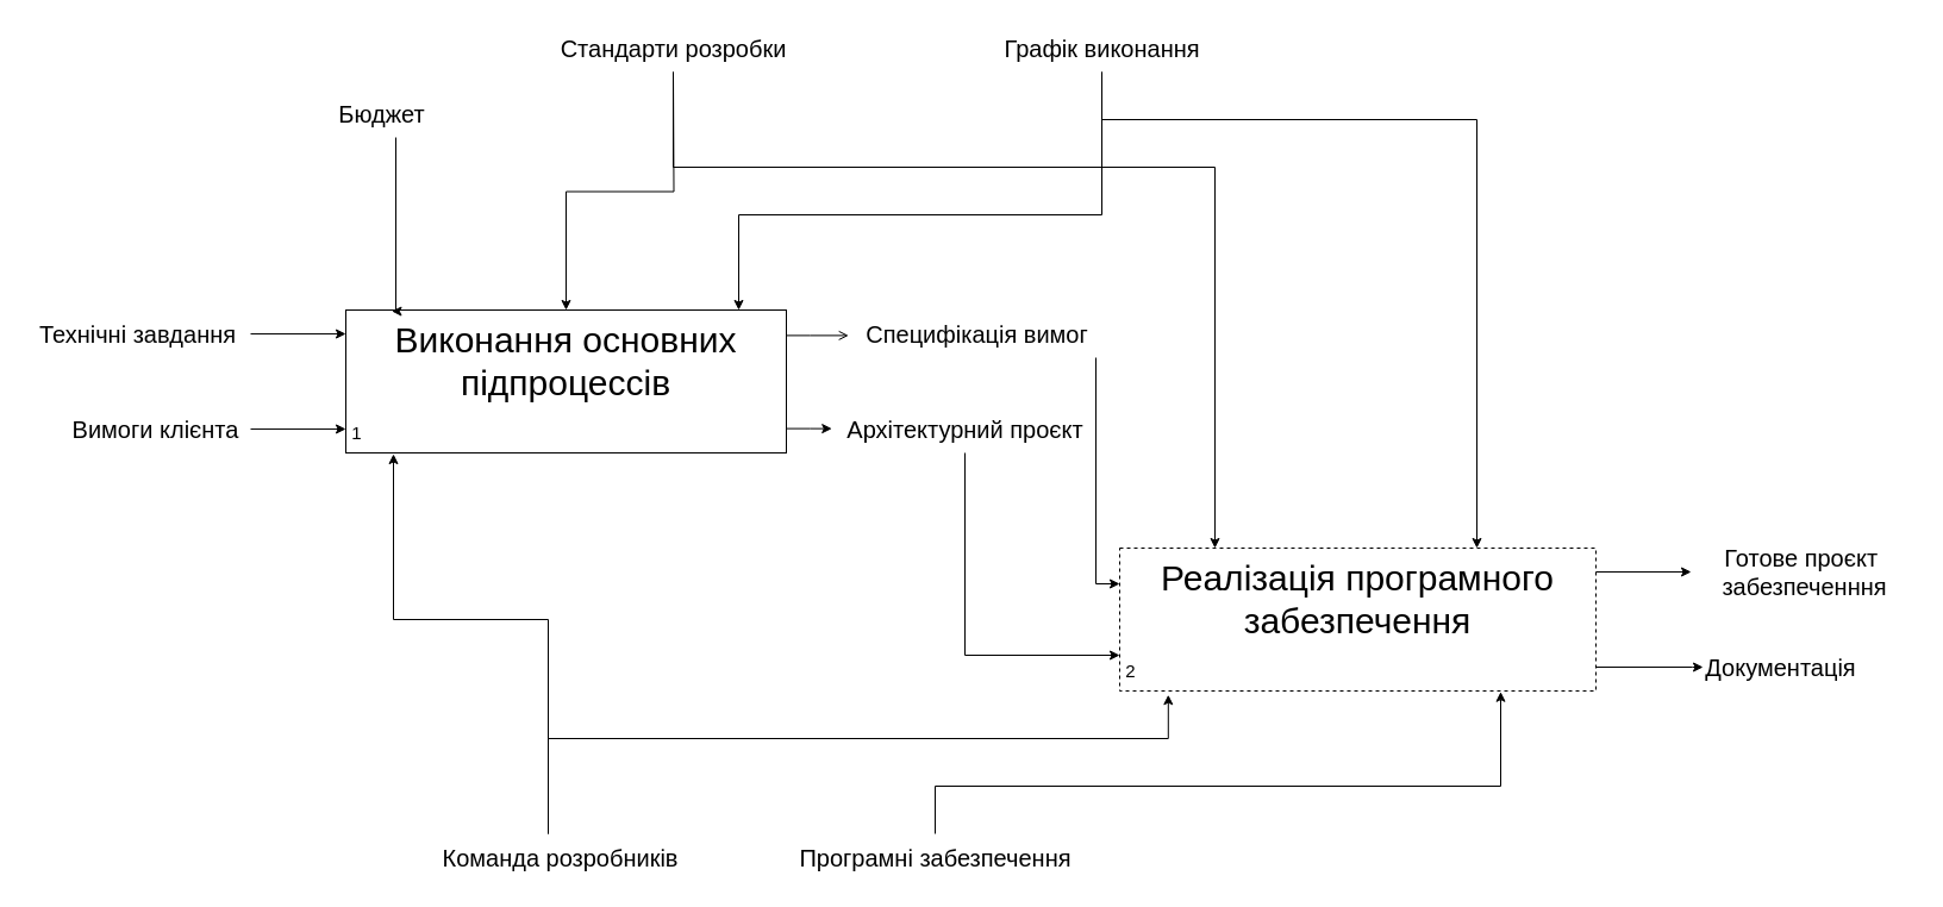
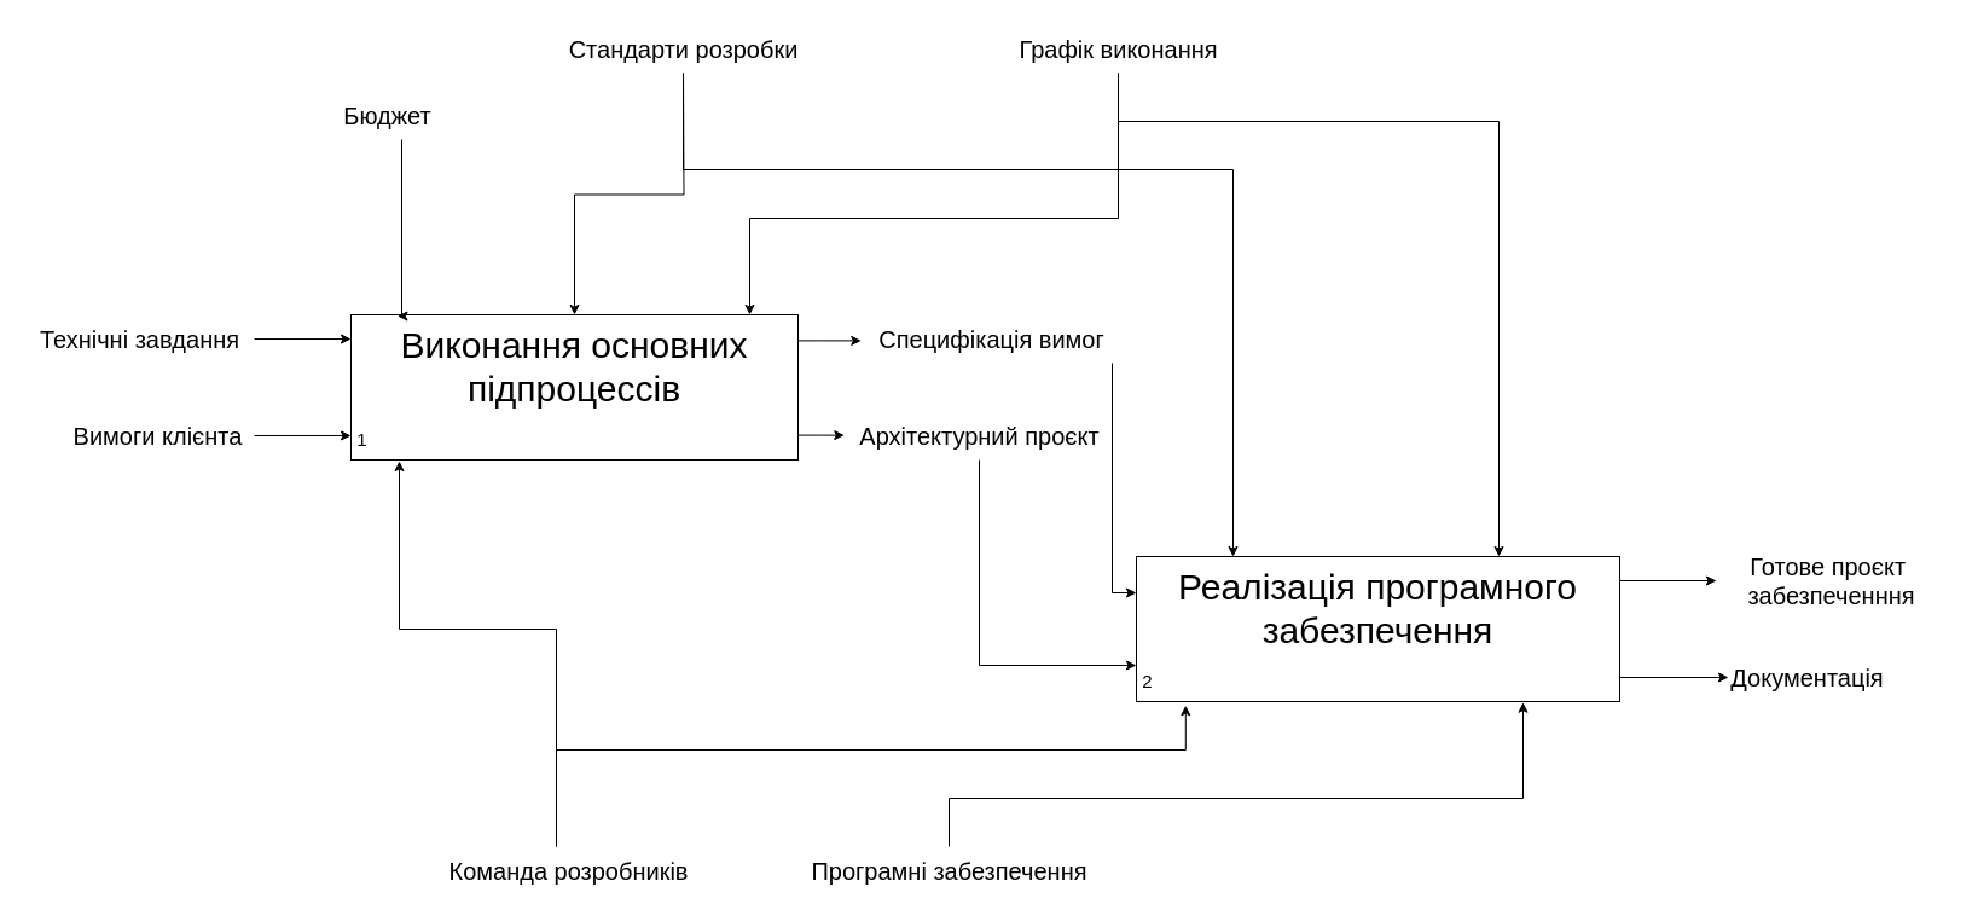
  <mxCell id="0" />
  <mxCell id="1" parent="0" />
  <mxCell id="2" value="&lt;font style=&quot;font-size: 30px;&quot;&gt;Виконання основних підпроцессів&lt;/font&gt;&lt;div&gt;&lt;div style=&quot;text-align: left;&quot;&gt;&lt;br&gt;&lt;/div&gt;&lt;div style=&quot;text-align: left;&quot;&gt;&lt;span style=&quot;font-size: 15px; background-color: initial;&quot;&gt;&amp;nbsp;1&lt;/span&gt;&lt;/div&gt;&lt;/div&gt;" style="rounded=0;whiteSpace=wrap;html=1;" vertex="1" parent="1"><mxGeometry x="290" y="260" width="370" height="120" as="geometry" /></mxCell>
  <mxCell id="3" style="edgeStyle=orthogonalEdgeStyle;rounded=0;orthogonalLoop=1;jettySize=auto;html=1;" edge="1" parent="1" source="4"><mxGeometry relative="1" as="geometry"><mxPoint x="1430" y="560" as="targetPoint" /><Array as="points"><mxPoint x="1421" y="560" /></Array></mxGeometry></mxCell>
- <mxCell id="4" value="&lt;font style=&quot;font-size: 30px;&quot;&gt;Реалізація програмного забезпечення&lt;/font&gt;&lt;div style=&quot;text-align: left;&quot;&gt;&lt;br&gt;&lt;/div&gt;&lt;div style=&quot;text-align: left;&quot;&gt;&lt;font style=&quot;font-size: 15px;&quot;&gt;&amp;nbsp;2&lt;/font&gt;&lt;/div&gt;" style="rounded=0;whiteSpace=wrap;html=1;dashed=1;" vertex="1" parent="1"><mxGeometry x="940" y="460" width="400" height="120" as="geometry" /></mxCell>
+ <mxCell id="4" value="&lt;font style=&quot;font-size: 30px;&quot;&gt;Реалізація програмного забезпечення&lt;/font&gt;&lt;div style=&quot;text-align: left;&quot;&gt;&lt;br&gt;&lt;/div&gt;&lt;div style=&quot;text-align: left;&quot;&gt;&lt;font style=&quot;font-size: 15px;&quot;&gt;&amp;nbsp;2&lt;/font&gt;&lt;/div&gt;" style="rounded=0;whiteSpace=wrap;html=1;" vertex="1" parent="1"><mxGeometry x="940" y="460" width="400" height="120" as="geometry" /></mxCell>
  <mxCell id="5" value="&lt;font style=&quot;font-size: 20px;&quot;&gt;Технічні завдання&lt;/font&gt;" style="text;html=1;align=center;verticalAlign=middle;resizable=0;points=[];autosize=1;strokeColor=none;fillColor=none;" vertex="1" parent="1"><mxGeometry y="260" width="190" height="40" as="geometry" x="20" /></mxCell>
  <mxCell id="6" value="&lt;font style=&quot;font-size: 20px;&quot;&gt;Вимоги клієнта&lt;/font&gt;" style="text;html=1;align=center;verticalAlign=middle;resizable=0;points=[];autosize=1;strokeColor=none;fillColor=none;" vertex="1" parent="1"><mxGeometry x="50" y="340" width="160" height="40" as="geometry" /></mxCell>
  <mxCell id="7" style="edgeStyle=orthogonalEdgeStyle;rounded=0;orthogonalLoop=1;jettySize=auto;html=1;entryX=0;entryY=0.833;entryDx=0;entryDy=0;entryPerimeter=0;" edge="1" parent="1" source="6" target="2"><mxGeometry relative="1" as="geometry" /></mxCell>
  <mxCell id="8" style="edgeStyle=orthogonalEdgeStyle;rounded=0;orthogonalLoop=1;jettySize=auto;html=1;entryX=0;entryY=0.167;entryDx=0;entryDy=0;entryPerimeter=0;" edge="1" parent="1" source="5" target="2"><mxGeometry relative="1" as="geometry" /></mxCell>
  <mxCell id="9" style="edgeStyle=orthogonalEdgeStyle;rounded=0;orthogonalLoop=1;jettySize=auto;html=1;entryX=0;entryY=0.75;entryDx=0;entryDy=0;" edge="1" parent="1" source="10" target="4"><mxGeometry relative="1" as="geometry"><Array as="points"><mxPoint x="810" y="550" /></Array></mxGeometry></mxCell>
  <mxCell id="10" value="&lt;font style=&quot;font-size: 20px;&quot;&gt;Архітектурний проєкт&lt;/font&gt;" style="text;html=1;align=center;verticalAlign=middle;resizable=0;points=[];autosize=1;strokeColor=none;fillColor=none;" vertex="1" parent="1"><mxGeometry x="700" y="340" width="220" height="40" as="geometry" /></mxCell>
  <mxCell id="11" style="edgeStyle=orthogonalEdgeStyle;rounded=0;orthogonalLoop=1;jettySize=auto;html=1;entryX=0;entryY=0.25;entryDx=0;entryDy=0;" edge="1" parent="1" source="12" target="4"><mxGeometry relative="1" as="geometry"><Array as="points"><mxPoint x="920" y="280" /><mxPoint x="920" y="490" /></Array></mxGeometry></mxCell>
  <mxCell id="12" value="&lt;font style=&quot;font-size: 20px;&quot;&gt;Специфікація вимог&lt;/font&gt;" style="text;html=1;align=center;verticalAlign=middle;resizable=0;points=[];autosize=1;strokeColor=none;fillColor=none;" vertex="1" parent="1"><mxGeometry x="715" y="260" width="210" height="40" as="geometry" /></mxCell>
  <mxCell id="13" style="edgeStyle=orthogonalEdgeStyle;rounded=0;orthogonalLoop=1;jettySize=auto;html=1;" edge="1" parent="1" target="2"><mxGeometry relative="1" as="geometry"><mxPoint x="870" y="240" as="targetPoint" /><mxPoint x="925" y="60" as="sourcePoint" /><Array as="points"><mxPoint x="925" y="180" /><mxPoint x="620" y="180" /></Array></mxGeometry></mxCell>
  <mxCell id="14" style="edgeStyle=orthogonalEdgeStyle;rounded=0;orthogonalLoop=1;jettySize=auto;html=1;entryX=0.75;entryY=0;entryDx=0;entryDy=0;" edge="1" parent="1" target="4"><mxGeometry relative="1" as="geometry"><mxPoint x="925" y="60" as="sourcePoint" /><Array as="points"><mxPoint x="925" y="100" /><mxPoint x="1240" y="100" /></Array></mxGeometry></mxCell>
  <mxCell id="15" value="&lt;font style=&quot;font-size: 20px;&quot;&gt;Графік виконання&lt;/font&gt;" style="text;html=1;align=center;verticalAlign=middle;resizable=0;points=[];autosize=1;strokeColor=none;fillColor=none;" vertex="1" parent="1"><mxGeometry x="830" width="190" height="40" as="geometry" y="20" /></mxCell>
  <mxCell id="16" style="edgeStyle=orthogonalEdgeStyle;rounded=0;orthogonalLoop=1;jettySize=auto;html=1;entryX=0.5;entryY=0;entryDx=0;entryDy=0;" edge="1" parent="1" target="2"><mxGeometry relative="1" as="geometry"><mxPoint x="565" y="60" as="sourcePoint" /></mxGeometry></mxCell>
  <mxCell id="17" value="&lt;font style=&quot;font-size: 20px;&quot;&gt;Стандарти розробки&lt;/font&gt;" style="text;html=1;align=center;verticalAlign=middle;resizable=0;points=[];autosize=1;strokeColor=none;fillColor=none;" vertex="1" parent="1"><mxGeometry x="460" width="210" height="40" as="geometry" y="20" /></mxCell>
  <mxCell id="18" value="&lt;font style=&quot;font-size: 20px;&quot;&gt;Бюджет&lt;/font&gt;" style="text;html=1;align=center;verticalAlign=middle;resizable=0;points=[];autosize=1;strokeColor=none;fillColor=none;" vertex="1" parent="1"><mxGeometry x="270" y="75" width="100" height="40" as="geometry" /></mxCell>
  <mxCell id="19" style="edgeStyle=orthogonalEdgeStyle;rounded=0;orthogonalLoop=1;jettySize=auto;html=1;entryX=0.104;entryY=0.008;entryDx=0;entryDy=0;entryPerimeter=0;" edge="1" parent="1" source="18" target="2"><mxGeometry relative="1" as="geometry"><Array as="points"><mxPoint x="332" y="260" /><mxPoint x="332" y="260" /></Array></mxGeometry></mxCell>
  <mxCell id="20" value="&lt;font style=&quot;font-size: 20px;&quot;&gt;Команда розробників&lt;/font&gt;" style="text;html=1;align=center;verticalAlign=middle;resizable=0;points=[];autosize=1;strokeColor=none;fillColor=none;" vertex="1" parent="1"><mxGeometry x="360" y="700" width="220" height="40" as="geometry" /></mxCell>
  <mxCell id="21" value="&lt;font style=&quot;font-size: 20px;&quot;&gt;Програмні забезпечення&lt;/font&gt;" style="text;html=1;align=center;verticalAlign=middle;resizable=0;points=[];autosize=1;strokeColor=none;fillColor=none;" vertex="1" parent="1"><mxGeometry x="660" y="700" width="250" height="40" as="geometry" /></mxCell>
  <mxCell id="22" style="edgeStyle=orthogonalEdgeStyle;rounded=0;orthogonalLoop=1;jettySize=auto;html=1;" edge="1" parent="1" source="20"><mxGeometry relative="1" as="geometry"><mxPoint x="330" y="381" as="targetPoint" /><Array as="points"><mxPoint x="460" y="520" /><mxPoint x="330" y="520" /><mxPoint x="330" y="381" /></Array></mxGeometry></mxCell>
  <mxCell id="23" style="edgeStyle=orthogonalEdgeStyle;rounded=0;orthogonalLoop=1;jettySize=auto;html=1;entryX=0.102;entryY=1.027;entryDx=0;entryDy=0;entryPerimeter=0;" edge="1" parent="1" source="20" target="4"><mxGeometry relative="1" as="geometry"><Array as="points"><mxPoint x="460" y="620" /><mxPoint x="980" y="620" /><mxPoint x="980" y="583" /></Array></mxGeometry></mxCell>
  <mxCell id="24" style="edgeStyle=orthogonalEdgeStyle;rounded=0;orthogonalLoop=1;jettySize=auto;html=1;entryX=0.8;entryY=1.006;entryDx=0;entryDy=0;entryPerimeter=0;" edge="1" parent="1" source="21" target="4"><mxGeometry relative="1" as="geometry"><Array as="points"><mxPoint x="785" y="660" /><mxPoint x="1260" y="660" /></Array></mxGeometry></mxCell>
  <mxCell id="25" style="edgeStyle=orthogonalEdgeStyle;rounded=0;orthogonalLoop=1;jettySize=auto;html=1;entryX=0.2;entryY=0;entryDx=0;entryDy=0;entryPerimeter=0;" edge="1" parent="1" target="4"><mxGeometry relative="1" as="geometry"><mxPoint x="565" y="60" as="sourcePoint" /><Array as="points"><mxPoint x="565" y="140" /><mxPoint x="1020" y="140" /></Array></mxGeometry></mxCell>
  <mxCell id="26" value="&lt;font style=&quot;font-size: 20px;&quot;&gt;Документація&lt;/font&gt;" style="text;html=1;align=center;verticalAlign=middle;resizable=0;points=[];autosize=1;strokeColor=none;fillColor=none;" vertex="1" parent="1"><mxGeometry x="1420" y="540" width="150" height="40" as="geometry" /></mxCell>
  <mxCell id="27" value="&lt;font style=&quot;font-size: 20px;&quot;&gt;Готове проєкт&amp;nbsp;&lt;/font&gt;&lt;div&gt;&lt;font style=&quot;font-size: 20px;&quot;&gt;забезпеченння&lt;/font&gt;&lt;/div&gt;" style="text;html=1;align=center;verticalAlign=middle;resizable=0;points=[];autosize=1;strokeColor=none;fillColor=none;" vertex="1" parent="1"><mxGeometry x="1420" y="450" width="190" height="60" as="geometry" /></mxCell>
  <mxCell id="28" style="edgeStyle=orthogonalEdgeStyle;rounded=0;orthogonalLoop=1;jettySize=auto;html=1;" edge="1" parent="1" source="4"><mxGeometry relative="1" as="geometry"><mxPoint x="1420" y="480" as="targetPoint" /><Array as="points"><mxPoint x="1420" y="480" /><mxPoint x="1420" y="480" /></Array></mxGeometry></mxCell>
- <mxCell id="29" style="edgeStyle=orthogonalEdgeStyle;rounded=0;orthogonalLoop=1;jettySize=auto;html=1;entryX=-0.013;entryY=0.535;entryDx=0;entryDy=0;entryPerimeter=0;endArrow=open;endFill=1;" edge="1" parent="1" source="2" target="12"><mxGeometry relative="1" as="geometry"><Array as="points"><mxPoint x="680" y="281" /></Array></mxGeometry></mxCell>
+ <mxCell id="29" style="edgeStyle=orthogonalEdgeStyle;rounded=0;orthogonalLoop=1;jettySize=auto;html=1;entryX=-0.013;entryY=0.535;entryDx=0;entryDy=0;entryPerimeter=0;endArrow=classic;endFill=1;" edge="1" parent="1" source="2" target="12"><mxGeometry relative="1" as="geometry"><Array as="points"><mxPoint x="680" y="281" /></Array></mxGeometry></mxCell>
  <mxCell id="30" style="edgeStyle=orthogonalEdgeStyle;rounded=0;orthogonalLoop=1;jettySize=auto;html=1;entryX=-0.008;entryY=0.491;entryDx=0;entryDy=0;entryPerimeter=0;endArrow=classic;endFill=1;" edge="1" parent="1" source="2" target="10"><mxGeometry relative="1" as="geometry"><Array as="points"><mxPoint x="680" y="360" /></Array></mxGeometry></mxCell>
